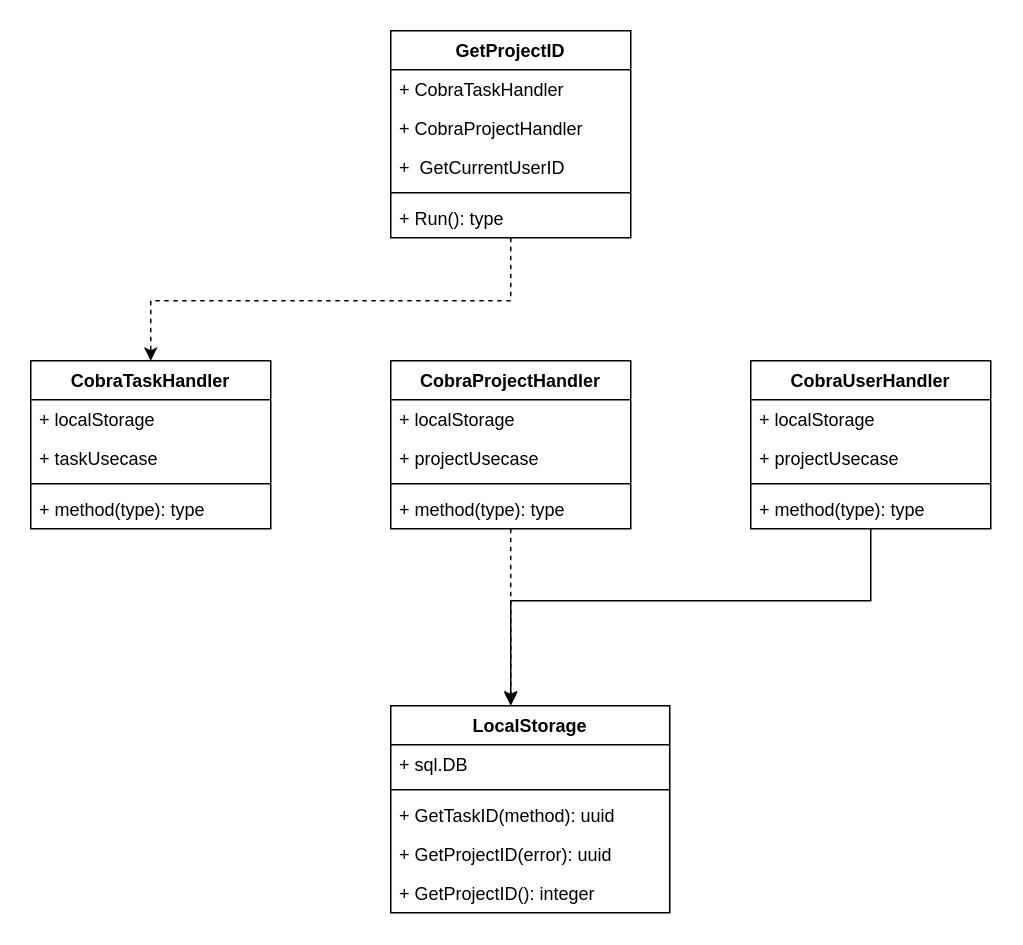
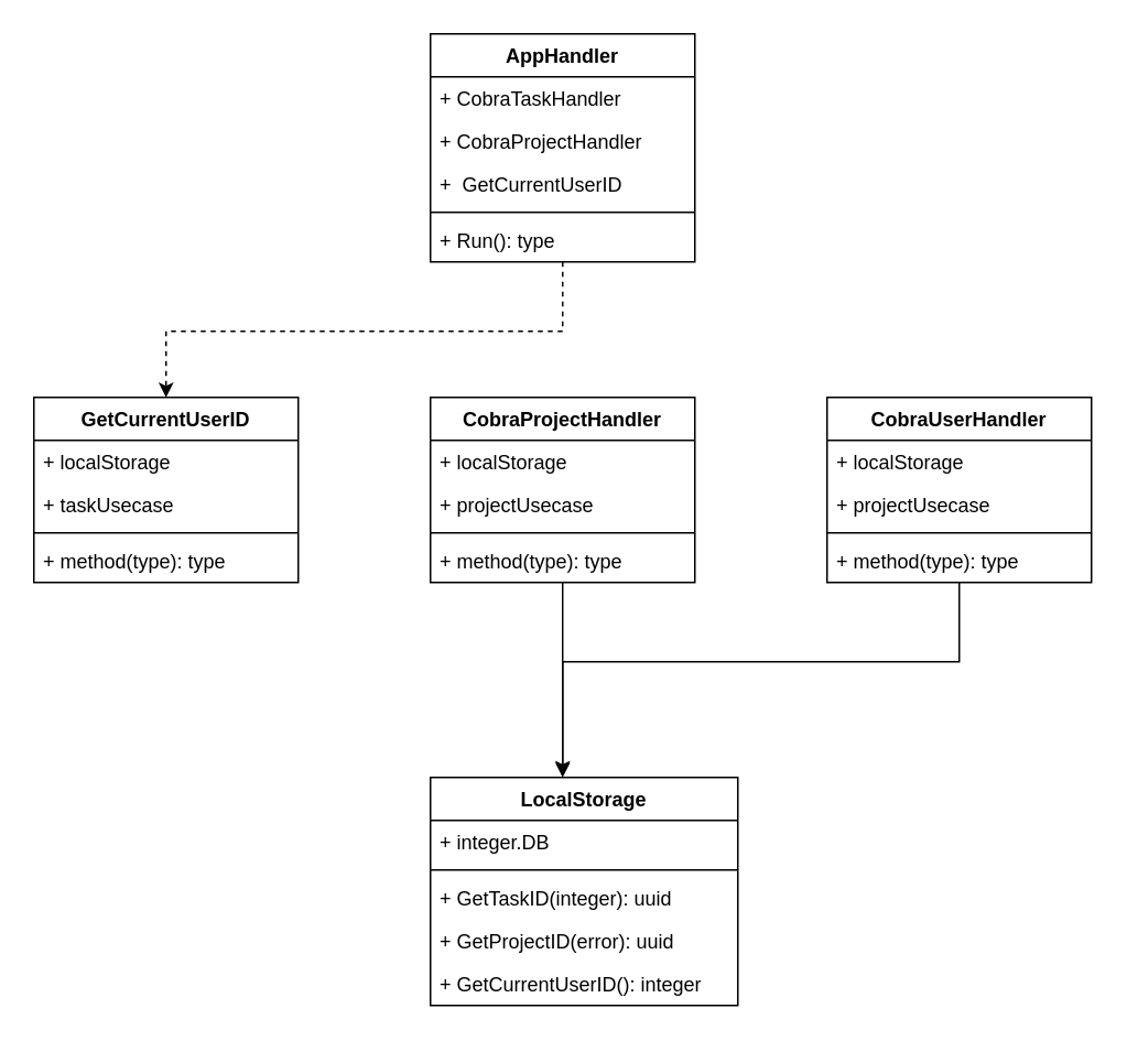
  <mxCell id="0" />
  <mxCell id="1" parent="0" />
  <mxCell id="2" value="LocalStorage" style="swimlane;fontStyle=1;align=center;verticalAlign=top;childLayout=stackLayout;horizontal=1;startSize=26;horizontalStack=0;resizeParent=1;resizeParentMax=0;resizeLast=0;collapsible=1;marginBottom=0;" vertex="1" parent="1"><mxGeometry x="260" y="470" width="186" height="138" as="geometry" /></mxCell>
- <mxCell id="3" value="+ sql.DB" style="text;strokeColor=none;fillColor=none;align=left;verticalAlign=top;spacingLeft=4;spacingRight=4;overflow=hidden;rotatable=0;points=[[0,0.5],[1,0.5]];portConstraint=eastwest;" vertex="1" parent="2"><mxGeometry y="26" width="186" height="26" as="geometry" /></mxCell>
+ <mxCell id="3" value="+ integer.DB" style="text;strokeColor=none;fillColor=none;align=left;verticalAlign=top;spacingLeft=4;spacingRight=4;overflow=hidden;rotatable=0;points=[[0,0.5],[1,0.5]];portConstraint=eastwest;" vertex="1" parent="2"><mxGeometry y="26" width="186" height="26" as="geometry" /></mxCell>
  <mxCell id="4" value="" style="line;strokeWidth=1;fillColor=none;align=left;verticalAlign=middle;spacingTop=-1;spacingLeft=3;spacingRight=3;rotatable=0;labelPosition=right;points=[];portConstraint=eastwest;" vertex="1" parent="2"><mxGeometry y="52" width="186" height="8" as="geometry" /></mxCell>
- <mxCell id="5" value="+ GetTaskID(method): uuid" style="text;strokeColor=none;fillColor=none;align=left;verticalAlign=top;spacingLeft=4;spacingRight=4;overflow=hidden;rotatable=0;points=[[0,0.5],[1,0.5]];portConstraint=eastwest;" vertex="1" parent="2"><mxGeometry y="60" width="186" height="26" as="geometry" /></mxCell>
+ <mxCell id="5" value="+ GetTaskID(integer): uuid" style="text;strokeColor=none;fillColor=none;align=left;verticalAlign=top;spacingLeft=4;spacingRight=4;overflow=hidden;rotatable=0;points=[[0,0.5],[1,0.5]];portConstraint=eastwest;" vertex="1" parent="2"><mxGeometry y="60" width="186" height="26" as="geometry" /></mxCell>
  <mxCell id="6" value="+ GetProjectID(error): uuid" style="text;strokeColor=none;fillColor=none;align=left;verticalAlign=top;spacingLeft=4;spacingRight=4;overflow=hidden;rotatable=0;points=[[0,0.5],[1,0.5]];portConstraint=eastwest;" vertex="1" parent="2"><mxGeometry y="86" width="186" height="26" as="geometry" /></mxCell>
- <mxCell id="7" value="+ GetProjectID(): integer" style="text;strokeColor=none;fillColor=none;align=left;verticalAlign=top;spacingLeft=4;spacingRight=4;overflow=hidden;rotatable=0;points=[[0,0.5],[1,0.5]];portConstraint=eastwest;" vertex="1" parent="2"><mxGeometry y="112" width="186" height="26" as="geometry" /></mxCell>
- <mxCell id="8" value="CobraTaskHandler" style="swimlane;fontStyle=1;align=center;verticalAlign=top;childLayout=stackLayout;horizontal=1;startSize=26;horizontalStack=0;resizeParent=1;resizeParentMax=0;resizeLast=0;collapsible=1;marginBottom=0;" vertex="1" parent="1"><mxGeometry x="20" y="240" width="160" height="112" as="geometry" /></mxCell>
+ <mxCell id="7" value="+ GetCurrentUserID(): integer" style="text;strokeColor=none;fillColor=none;align=left;verticalAlign=top;spacingLeft=4;spacingRight=4;overflow=hidden;rotatable=0;points=[[0,0.5],[1,0.5]];portConstraint=eastwest;" vertex="1" parent="2"><mxGeometry y="112" width="186" height="26" as="geometry" /></mxCell>
+ <mxCell id="8" value="GetCurrentUserID" style="swimlane;fontStyle=1;align=center;verticalAlign=top;childLayout=stackLayout;horizontal=1;startSize=26;horizontalStack=0;resizeParent=1;resizeParentMax=0;resizeLast=0;collapsible=1;marginBottom=0;" vertex="1" parent="1"><mxGeometry x="20" y="240" width="160" height="112" as="geometry" /></mxCell>
  <mxCell id="9" value="+ localStorage" style="text;strokeColor=none;fillColor=none;align=left;verticalAlign=top;spacingLeft=4;spacingRight=4;overflow=hidden;rotatable=0;points=[[0,0.5],[1,0.5]];portConstraint=eastwest;" vertex="1" parent="8"><mxGeometry y="26" width="160" height="26" as="geometry" /></mxCell>
  <mxCell id="10" value="+ taskUsecase" style="text;strokeColor=none;fillColor=none;align=left;verticalAlign=top;spacingLeft=4;spacingRight=4;overflow=hidden;rotatable=0;points=[[0,0.5],[1,0.5]];portConstraint=eastwest;" vertex="1" parent="8"><mxGeometry y="52" width="160" height="26" as="geometry" /></mxCell>
  <mxCell id="11" value="" style="line;strokeWidth=1;fillColor=none;align=left;verticalAlign=middle;spacingTop=-1;spacingLeft=3;spacingRight=3;rotatable=0;labelPosition=right;points=[];portConstraint=eastwest;" vertex="1" parent="8"><mxGeometry y="78" width="160" height="8" as="geometry" /></mxCell>
  <mxCell id="12" value="+ method(type): type" style="text;strokeColor=none;fillColor=none;align=left;verticalAlign=top;spacingLeft=4;spacingRight=4;overflow=hidden;rotatable=0;points=[[0,0.5],[1,0.5]];portConstraint=eastwest;" vertex="1" parent="8"><mxGeometry y="86" width="160" height="26" as="geometry" /></mxCell>
- <mxCell id="13" style="edgeStyle=orthogonalEdgeStyle;rounded=0;orthogonalLoop=1;jettySize=auto;html=1;entryX=0.43;entryY=-0.007;entryDx=0;entryDy=0;entryPerimeter=0;dashed=1;" edge="1" parent="1" source="14" target="2"><mxGeometry relative="1" as="geometry"><mxPoint x="340" y="400" as="targetPoint" /></mxGeometry></mxCell>
+ <mxCell id="13" style="edgeStyle=orthogonalEdgeStyle;rounded=0;orthogonalLoop=1;jettySize=auto;html=1;entryX=0.43;entryY=-0.007;entryDx=0;entryDy=0;entryPerimeter=0;" edge="1" parent="1" source="14" target="2"><mxGeometry relative="1" as="geometry"><mxPoint x="340" y="400" as="targetPoint" /></mxGeometry></mxCell>
  <mxCell id="14" value="CobraProjectHandler" style="swimlane;fontStyle=1;align=center;verticalAlign=top;childLayout=stackLayout;horizontal=1;startSize=26;horizontalStack=0;resizeParent=1;resizeParentMax=0;resizeLast=0;collapsible=1;marginBottom=0;" vertex="1" parent="1"><mxGeometry x="260" y="240" width="160" height="112" as="geometry" /></mxCell>
  <mxCell id="15" value="+ localStorage&#10;" style="text;strokeColor=none;fillColor=none;align=left;verticalAlign=top;spacingLeft=4;spacingRight=4;overflow=hidden;rotatable=0;points=[[0,0.5],[1,0.5]];portConstraint=eastwest;" vertex="1" parent="14"><mxGeometry y="26" width="160" height="26" as="geometry" /></mxCell>
  <mxCell id="16" value="+ projectUsecase" style="text;strokeColor=none;fillColor=none;align=left;verticalAlign=top;spacingLeft=4;spacingRight=4;overflow=hidden;rotatable=0;points=[[0,0.5],[1,0.5]];portConstraint=eastwest;" vertex="1" parent="14"><mxGeometry y="52" width="160" height="26" as="geometry" /></mxCell>
  <mxCell id="17" value="" style="line;strokeWidth=1;fillColor=none;align=left;verticalAlign=middle;spacingTop=-1;spacingLeft=3;spacingRight=3;rotatable=0;labelPosition=right;points=[];portConstraint=eastwest;" vertex="1" parent="14"><mxGeometry y="78" width="160" height="8" as="geometry" /></mxCell>
  <mxCell id="18" value="+ method(type): type" style="text;strokeColor=none;fillColor=none;align=left;verticalAlign=top;spacingLeft=4;spacingRight=4;overflow=hidden;rotatable=0;points=[[0,0.5],[1,0.5]];portConstraint=eastwest;" vertex="1" parent="14"><mxGeometry y="86" width="160" height="26" as="geometry" /></mxCell>
  <mxCell id="19" style="edgeStyle=orthogonalEdgeStyle;rounded=0;orthogonalLoop=1;jettySize=auto;html=1;" edge="1" parent="1" source="20"><mxGeometry relative="1" as="geometry"><mxPoint x="340" y="470" as="targetPoint" /><Array as="points"><mxPoint x="580" y="400" /><mxPoint x="340" y="400" /></Array></mxGeometry></mxCell>
  <mxCell id="20" value="CobraUserHandler" style="swimlane;fontStyle=1;align=center;verticalAlign=top;childLayout=stackLayout;horizontal=1;startSize=26;horizontalStack=0;resizeParent=1;resizeParentMax=0;resizeLast=0;collapsible=1;marginBottom=0;" vertex="1" parent="1"><mxGeometry x="500" y="240" width="160" height="112" as="geometry" /></mxCell>
  <mxCell id="21" value="+ localStorage" style="text;strokeColor=none;fillColor=none;align=left;verticalAlign=top;spacingLeft=4;spacingRight=4;overflow=hidden;rotatable=0;points=[[0,0.5],[1,0.5]];portConstraint=eastwest;" vertex="1" parent="20"><mxGeometry y="26" width="160" height="26" as="geometry" /></mxCell>
  <mxCell id="22" value="+ projectUsecase" style="text;strokeColor=none;fillColor=none;align=left;verticalAlign=top;spacingLeft=4;spacingRight=4;overflow=hidden;rotatable=0;points=[[0,0.5],[1,0.5]];portConstraint=eastwest;" vertex="1" parent="20"><mxGeometry y="52" width="160" height="26" as="geometry" /></mxCell>
  <mxCell id="23" value="" style="line;strokeWidth=1;fillColor=none;align=left;verticalAlign=middle;spacingTop=-1;spacingLeft=3;spacingRight=3;rotatable=0;labelPosition=right;points=[];portConstraint=eastwest;" vertex="1" parent="20"><mxGeometry y="78" width="160" height="8" as="geometry" /></mxCell>
  <mxCell id="24" value="+ method(type): type" style="text;strokeColor=none;fillColor=none;align=left;verticalAlign=top;spacingLeft=4;spacingRight=4;overflow=hidden;rotatable=0;points=[[0,0.5],[1,0.5]];portConstraint=eastwest;" vertex="1" parent="20"><mxGeometry y="86" width="160" height="26" as="geometry" /></mxCell>
  <mxCell id="25" style="edgeStyle=orthogonalEdgeStyle;rounded=0;orthogonalLoop=1;jettySize=auto;html=1;entryX=0.5;entryY=0;entryDx=0;entryDy=0;dashed=1;" edge="1" parent="1" source="26" target="8"><mxGeometry relative="1" as="geometry"><Array as="points"><mxPoint x="340" y="200" /><mxPoint x="100" y="200" /></Array></mxGeometry></mxCell>
- <mxCell id="26" value="GetProjectID" style="swimlane;fontStyle=1;align=center;verticalAlign=top;childLayout=stackLayout;horizontal=1;startSize=26;horizontalStack=0;resizeParent=1;resizeParentMax=0;resizeLast=0;collapsible=1;marginBottom=0;" vertex="1" parent="1"><mxGeometry x="260" y="20" width="160" height="138" as="geometry" /></mxCell>
+ <mxCell id="26" value="AppHandler" style="swimlane;fontStyle=1;align=center;verticalAlign=top;childLayout=stackLayout;horizontal=1;startSize=26;horizontalStack=0;resizeParent=1;resizeParentMax=0;resizeLast=0;collapsible=1;marginBottom=0;" vertex="1" parent="1"><mxGeometry x="260" y="20" width="160" height="138" as="geometry" /></mxCell>
  <mxCell id="27" value="+ CobraTaskHandler" style="text;strokeColor=none;fillColor=none;align=left;verticalAlign=top;spacingLeft=4;spacingRight=4;overflow=hidden;rotatable=0;points=[[0,0.5],[1,0.5]];portConstraint=eastwest;" vertex="1" parent="26"><mxGeometry y="26" width="160" height="26" as="geometry" /></mxCell>
  <mxCell id="28" value="+ CobraProjectHandler" style="text;strokeColor=none;fillColor=none;align=left;verticalAlign=top;spacingLeft=4;spacingRight=4;overflow=hidden;rotatable=0;points=[[0,0.5],[1,0.5]];portConstraint=eastwest;" vertex="1" parent="26"><mxGeometry y="52" width="160" height="26" as="geometry" /></mxCell>
  <mxCell id="29" value="+  GetCurrentUserID" style="text;strokeColor=none;fillColor=none;align=left;verticalAlign=top;spacingLeft=4;spacingRight=4;overflow=hidden;rotatable=0;points=[[0,0.5],[1,0.5]];portConstraint=eastwest;" vertex="1" parent="26"><mxGeometry y="78" width="160" height="26" as="geometry" /></mxCell>
  <mxCell id="30" value="" style="line;strokeWidth=1;fillColor=none;align=left;verticalAlign=middle;spacingTop=-1;spacingLeft=3;spacingRight=3;rotatable=0;labelPosition=right;points=[];portConstraint=eastwest;" vertex="1" parent="26"><mxGeometry y="104" width="160" height="8" as="geometry" /></mxCell>
  <mxCell id="31" value="+ Run(): type" style="text;strokeColor=none;fillColor=none;align=left;verticalAlign=top;spacingLeft=4;spacingRight=4;overflow=hidden;rotatable=0;points=[[0,0.5],[1,0.5]];portConstraint=eastwest;" vertex="1" parent="26"><mxGeometry y="112" width="160" height="26" as="geometry" /></mxCell>
